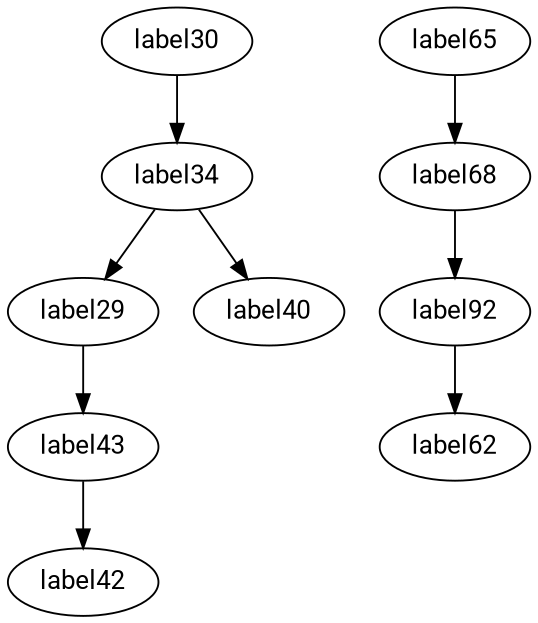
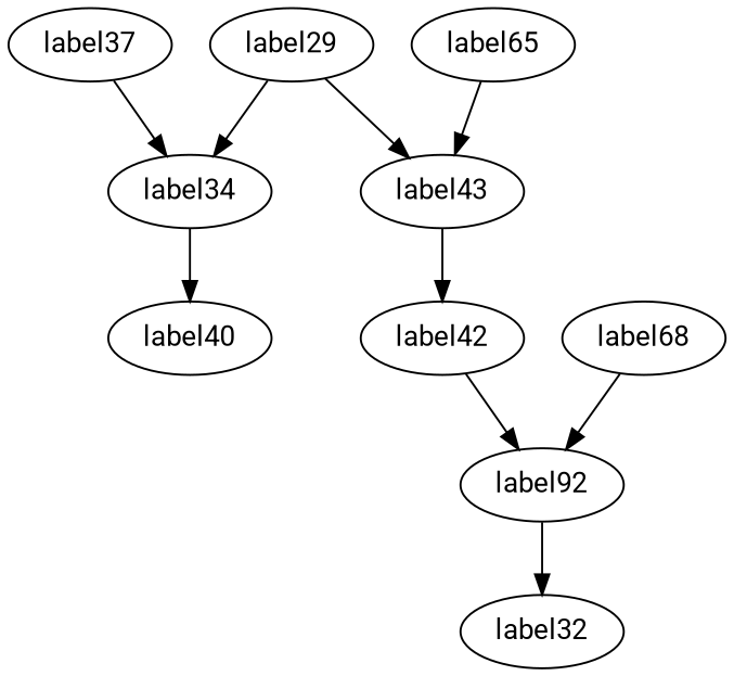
  digraph {
    fontname=Roboto
    node [fontname=Roboto]
    edge [fontname=Roboto]
-   label30
+   label30 [label=label37]
    label34
    n3 [label=label29]
    label40
    n5 [label=label92]
-   label62
+   label62 [label=label32]
    label65
    label68
    n9 [label=label42]
    label43
    label30 -> label34
-   label34 -> n3
+   n3 -> label34
    label34 -> label40
    n3 -> label43
    n5 -> label62
-   label65 -> label68
+   label65 -> label43
    label68 -> n5
+   n9 -> n5
    label43 -> n9
  }
